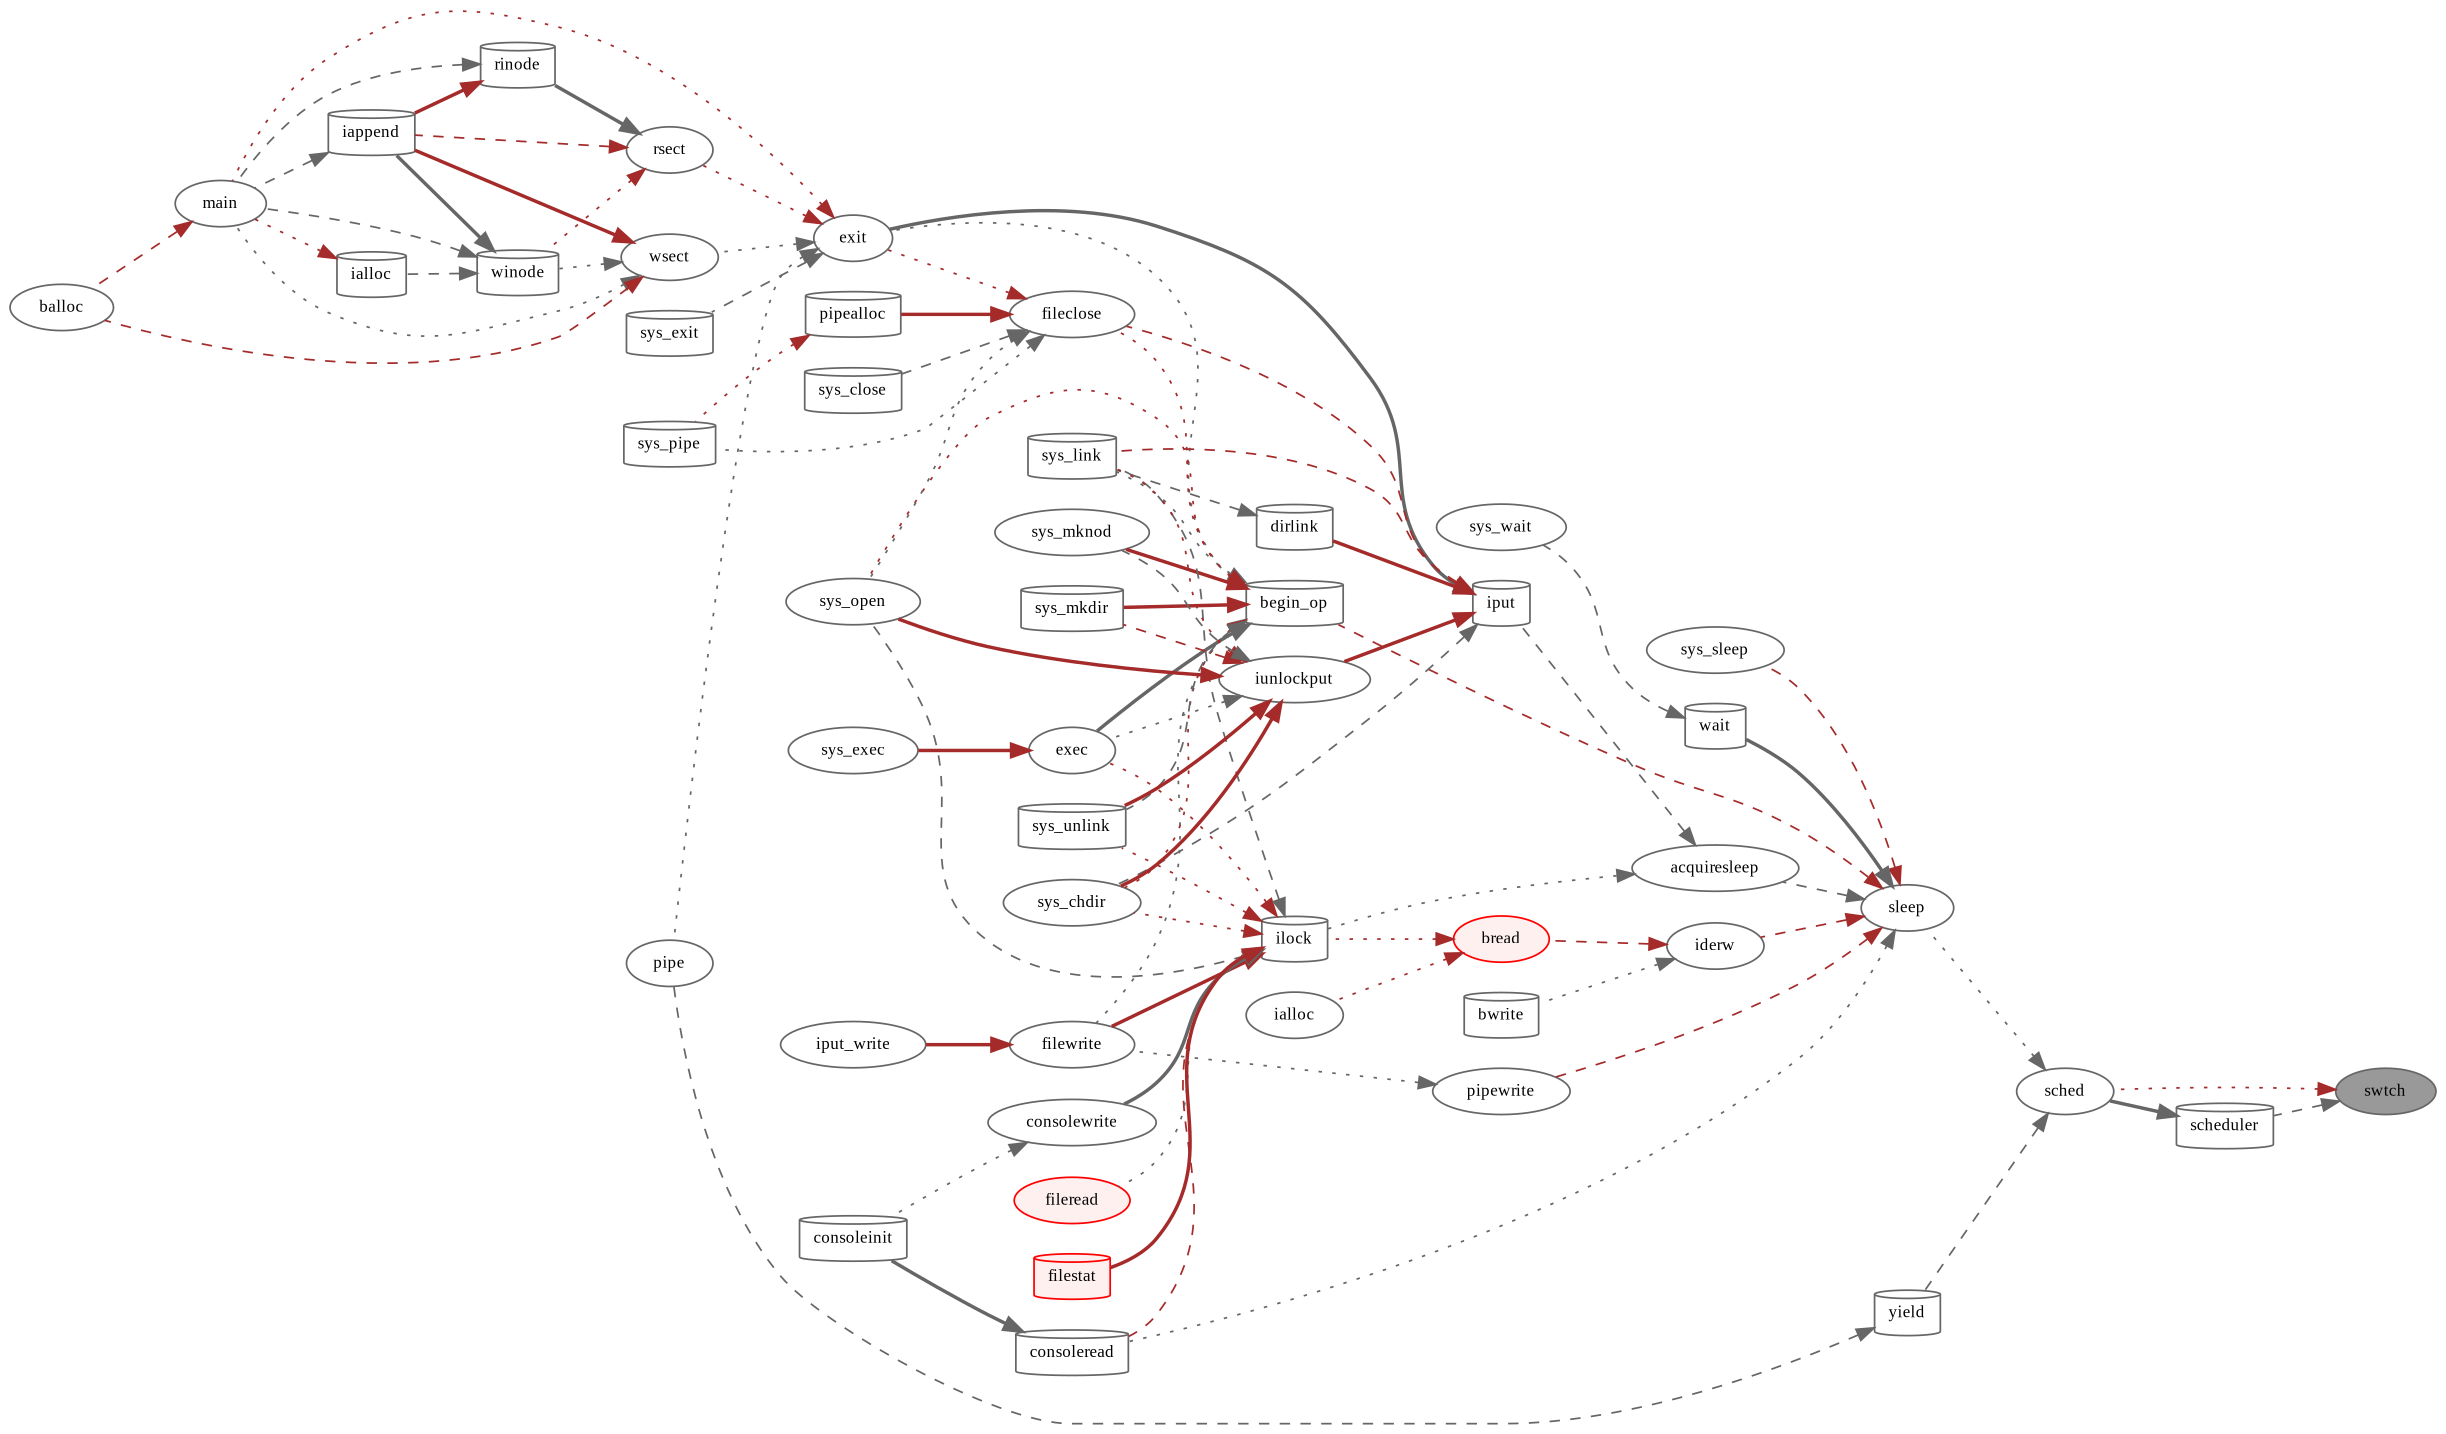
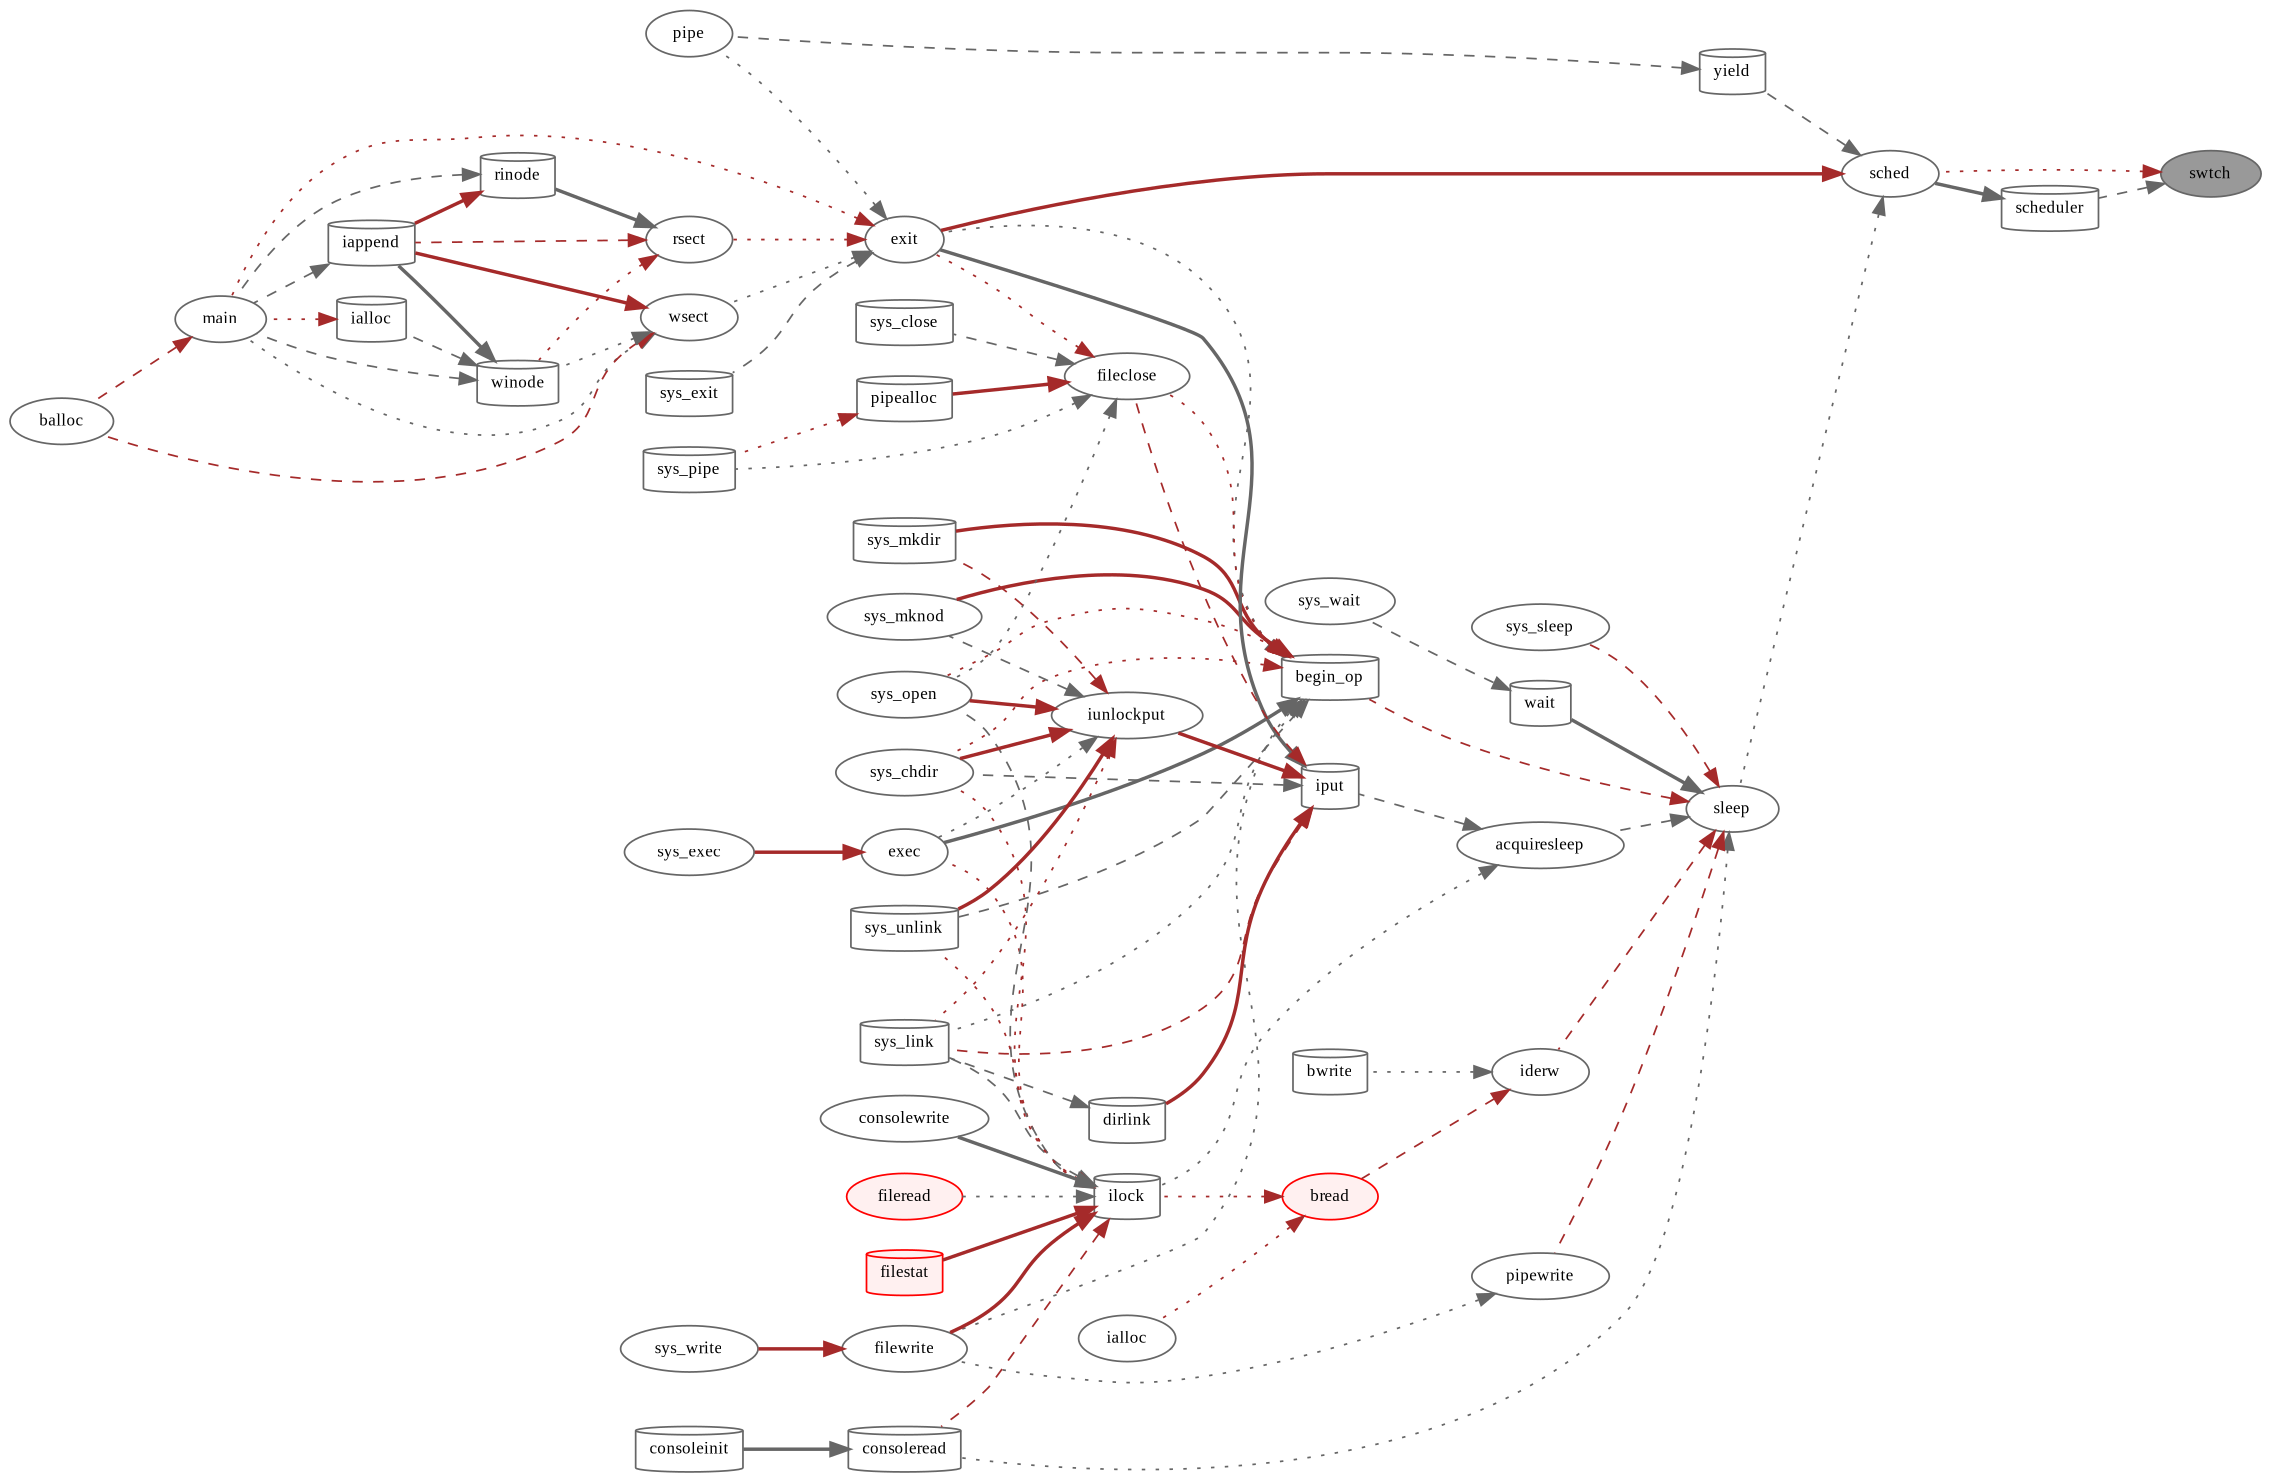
  digraph {
    fontname="Liberation Serif"
    rankdir=RL
    node [color=grey40 fillcolor=white fontname="Liberation Serif" fontsize=10 shape=ellipse style=filled]
    edge [color=brown dir=back fontname="Liberation Serif" fontsize=10 labelfontname=Helvetica labelfontsize=10 style=dotted]
    n1 [color=gray40 fillcolor=grey60 fontcolor=black height=0.2 label=swtch width=0.4]
    n2 [height=0.2 label=sched width=0.4]
    n3 [height=0.2 label=scheduler shape=cylinder width=0.4]
    n4 [height=0.2 label=exit width=0.4]
    n5 [height=0.2 label=sleep width=0.4]
    n6 [height=0.2 label=yield shape=cylinder width=0.4]
    n7 [height=0.2 label=main width=0.4]
    n8 [height=0.2 label=rsect width=0.4]
    n9 [height=0.2 label=sys_exit shape=cylinder width=0.4]
    n10 [height=0.2 label=pipe width=0.4]
    n11 [height=0.2 label=wsect width=0.4]
    n12 [height=0.2 label=acquiresleep width=0.4]
    n13 [height=0.2 label=consoleread shape=cylinder width=0.4]
    n14 [height=0.2 label=begin_op shape=cylinder width=0.4]
    n15 [height=0.2 label=iderw width=0.4]
    n16 [height=0.2 label=pipewrite width=0.4]
    n17 [height=0.2 label=sys_sleep width=0.4]
    n18 [height=0.2 label=wait shape=cylinder width=0.4]
    n19 [height=0.2 label=balloc width=0.4]
    n20 [height=0.2 label=iappend shape=cylinder width=0.4]
    n21 [height=0.2 label=rinode shape=cylinder width=0.4]
    n22 [height=0.2 label=winode shape=cylinder width=0.4]
    n23 [height=0.2 label=ialloc shape=cylinder width=0.4]
    n24 [height=0.2 label=ilock shape=cylinder width=0.4]
    n25 [height=0.2 label=iput shape=cylinder width=0.4]
    n26 [height=0.2 label=consoleinit shape=cylinder width=0.4]
    n27 [height=0.2 label=exec width=0.4]
    n28 [height=0.2 label=filewrite width=0.4]
    n29 [height=0.2 label=sys_chdir width=0.4]
    n30 [height=0.2 label=sys_link shape=cylinder width=0.4]
    n31 [height=0.2 label=sys_open width=0.4]
    n32 [height=0.2 label=sys_unlink shape=cylinder width=0.4]
    n33 [height=0.2 label=fileclose width=0.4]
    n34 [height=0.2 label=sys_mkdir shape=cylinder width=0.4]
    n35 [height=0.2 label=sys_mknod width=0.4]
    n36 [color=red fillcolor="#FFF0F0" height=0.2 label=bread width=0.4]
    n37 [height=0.2 label=bwrite shape=cylinder width=0.4]
    n38 [height=0.2 label=sys_wait width=0.4]
    n39 [height=0.2 label=consolewrite width=0.4]
    n40 [color=red fillcolor="#FFF0F0" height=0.2 label=fileread width=0.4]
    n41 [color=red fillcolor="#FFF0F0" height=0.2 label=filestat shape=cylinder width=0.4]
    n42 [height=0.2 label=dirlink shape=cylinder width=0.4]
    n43 [height=0.2 label=iunlockput width=0.4]
    n44 [height=0.2 label=sys_exec width=0.4]
-   n45 [height=0.2 label=iput_write width=0.4]
+   n45 [height=0.2 label=sys_write width=0.4]
    n46 [height=0.2 label=pipealloc shape=cylinder width=0.4]
    n47 [height=0.2 label=sys_pipe shape=cylinder width=0.4]
    n48 [height=0.2 label=sys_close shape=cylinder width=0.4]
    n49 [height=0.2 label=ialloc width=0.4]
    n1 -> n2
    n1 -> n3 [color=gray40 style=dashed]
+   n2 -> n4 [style=bold]
    n2 -> n5 [color=gray40]
    n2 -> n6 [color=gray40 style=dashed]
    n3 -> n2 [color=gray40 style=bold]
    n4 -> n7
    n4 -> n8
    n4 -> n9 [color=gray40 style=dashed]
    n4 -> n10 [color=gray40]
    n4 -> n11 [color=gray40]
    n5 -> n12 [color=gray40 style=dashed]
    n5 -> n13 [color=gray40]
    n5 -> n14 [style=dashed]
    n5 -> n15 [style=dashed]
    n5 -> n16 [style=dashed]
    n5 -> n17 [style=dashed]
    n5 -> n18 [color=gray40 style=bold]
    n6 -> n10 [color=gray40 style=dashed]
    n7 -> n19 [style=dashed]
    n8 -> n20 [style=dashed]
    n8 -> n21 [color=gray40 style=bold]
    n8 -> n22
    n11 -> n7 [color=gray40]
    n11 -> n19 [style=dashed]
    n11 -> n20 [style=bold]
    n11 -> n22 [color=gray40]
    n12 -> n24 [color=gray40]
    n12 -> n25 [color=gray40 style=dashed]
    n13 -> n26 [color=gray40 style=bold]
    n14 -> n4 [color=gray40]
    n14 -> n27 [color=gray40 style=bold]
    n14 -> n28 [color=gray40]
    n14 -> n29
    n14 -> n30 [color=gray40]
    n14 -> n31
    n14 -> n32 [color=gray40 style=dashed]
    n14 -> n33
    n14 -> n34 [style=bold]
    n14 -> n35 [style=bold]
    n15 -> n36 [style=dashed]
    n15 -> n37 [color=gray40]
    n16 -> n28 [color=gray40]
    n18 -> n38 [color=gray40 style=dashed]
    n20 -> n7 [color=gray40 style=dashed]
    n21 -> n7 [color=gray40 style=dashed]
    n21 -> n20 [style=bold]
    n22 -> n7 [color=gray40 style=dashed]
    n22 -> n20 [color=gray40 style=bold]
    n22 -> n23 [color=gray40 style=dashed]
    n23 -> n7
    n24 -> n13 [style=dashed]
    n24 -> n27
    n24 -> n28 [style=bold]
    n24 -> n29
    n24 -> n30 [color=gray40 style=dashed]
    n24 -> n31 [color=gray40 style=dashed]
    n24 -> n32
    n24 -> n39 [color=gray40 style=bold]
    n24 -> n40 [color=gray40]
    n24 -> n41 [style=bold]
    n25 -> n4 [color=gray40 style=bold]
    n25 -> n29 [color=gray40 style=dashed]
    n25 -> n30 [style=dashed]
    n25 -> n33 [style=dashed]
    n25 -> n42 [style=bold]
    n25 -> n43 [style=bold]
    n27 -> n44 [style=bold]
    n28 -> n45 [style=bold]
    n33 -> n4
    n33 -> n31 [color=gray40]
    n33 -> n46 [style=bold]
    n33 -> n47 [color=gray40]
    n33 -> n48 [color=gray40 style=dashed]
    n36 -> n24
    n36 -> n49
-   n39 -> n26 [color=gray40]
    n42 -> n30 [color=gray40 style=dashed]
    n43 -> n27 [color=gray40]
    n43 -> n29 [style=bold]
    n43 -> n30
    n43 -> n31 [style=bold]
    n43 -> n32 [style=bold]
    n43 -> n34 [style=dashed]
    n43 -> n35 [color=gray40 style=dashed]
    n46 -> n47
  }
